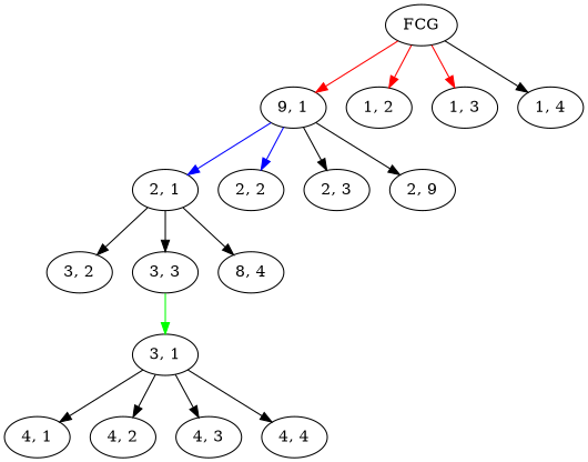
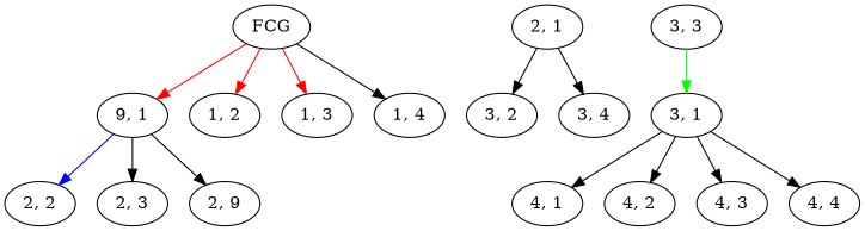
  digraph {
    edge [color=black]
    n1 [label="9, 1"]
    FCG
    "1, 2"
    "1, 3"
    "1, 4"
    "2, 1"
    "2, 2"
    "2, 3"
    n9 [label="2, 9"]
    "3, 2"
    "3, 3"
-   "3, 4" [label="8, 4"]
+   "3, 4"
    "3, 1"
    "4, 1"
    "4, 2"
    "4, 3"
    "4, 4"
-   n1 -> "2, 1" [color=blue]
    n1 -> "2, 2" [color=blue]
    n1 -> "2, 3"
    n1 -> n9
    FCG -> n1 [color=red]
    FCG -> "1, 2" [color=red]
    FCG -> "1, 3" [color=red]
    FCG -> "1, 4"
    "2, 1" -> "3, 2"
-   "2, 1" -> "3, 3"
    "2, 1" -> "3, 4"
    "3, 3" -> "3, 1" [color=green]
    "3, 1" -> "4, 1"
    "3, 1" -> "4, 2"
    "3, 1" -> "4, 3"
    "3, 1" -> "4, 4"
  }
